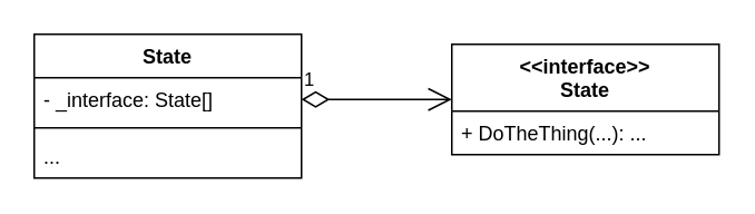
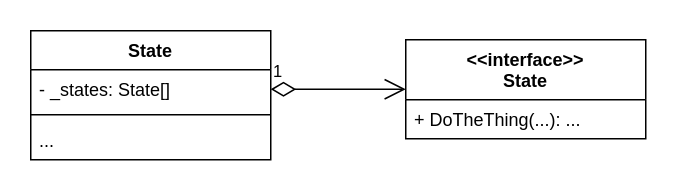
  <mxCell id="0" />
  <mxCell id="1" parent="0" />
  <mxCell id="2" value="State" style="swimlane;fontStyle=1;align=center;verticalAlign=top;childLayout=stackLayout;horizontal=1;startSize=26;horizontalStack=0;resizeParent=1;resizeParentMax=0;resizeLast=0;collapsible=1;marginBottom=0;" vertex="1" parent="1"><mxGeometry x="20" y="20" width="160" height="86" as="geometry" /></mxCell>
- <mxCell id="3" value="- _interface: State[]" style="text;strokeColor=none;fillColor=none;align=left;verticalAlign=top;spacingLeft=4;spacingRight=4;overflow=hidden;rotatable=0;points=[[0,0.5],[1,0.5]];portConstraint=eastwest;" vertex="1" parent="2"><mxGeometry y="26" width="160" height="26" as="geometry" /></mxCell>
+ <mxCell id="3" value="- _states: State[]" style="text;strokeColor=none;fillColor=none;align=left;verticalAlign=top;spacingLeft=4;spacingRight=4;overflow=hidden;rotatable=0;points=[[0,0.5],[1,0.5]];portConstraint=eastwest;" vertex="1" parent="2"><mxGeometry y="26" width="160" height="26" as="geometry" /></mxCell>
  <mxCell id="4" value="" style="line;strokeWidth=1;fillColor=none;align=left;verticalAlign=middle;spacingTop=-1;spacingLeft=3;spacingRight=3;rotatable=0;labelPosition=right;points=[];portConstraint=eastwest;" vertex="1" parent="2"><mxGeometry y="52" width="160" height="8" as="geometry" /></mxCell>
  <mxCell id="5" value="..." style="text;strokeColor=none;fillColor=none;align=left;verticalAlign=top;spacingLeft=4;spacingRight=4;overflow=hidden;rotatable=0;points=[[0,0.5],[1,0.5]];portConstraint=eastwest;" vertex="1" parent="2"><mxGeometry y="60" width="160" height="26" as="geometry" /></mxCell>
  <mxCell id="6" value="1" style="endArrow=open;html=1;endSize=12;startArrow=diamondThin;startSize=14;startFill=0;edgeStyle=orthogonalEdgeStyle;align=left;verticalAlign=bottom;exitX=1;exitY=0.5;exitDx=0;exitDy=0;entryX=0;entryY=0.5;entryDx=0;entryDy=0;" edge="1" parent="1" source="3" target="7"><mxGeometry x="-1" y="3" relative="1" as="geometry"><mxPoint x="270" y="330" as="sourcePoint" /><mxPoint x="430" y="330" as="targetPoint" /></mxGeometry></mxCell>
  <mxCell id="7" value="&lt;&lt;interface&gt;&gt;&#10;State" style="swimlane;fontStyle=1;align=center;verticalAlign=top;childLayout=stackLayout;horizontal=1;startSize=40;horizontalStack=0;resizeParent=1;resizeParentMax=0;resizeLast=0;collapsible=1;marginBottom=0;" vertex="1" parent="1"><mxGeometry x="270" y="26" width="160" height="66" as="geometry" /></mxCell>
  <mxCell id="8" value="+ DoTheThing(...): ..." style="text;strokeColor=none;fillColor=none;align=left;verticalAlign=top;spacingLeft=4;spacingRight=4;overflow=hidden;rotatable=0;points=[[0,0.5],[1,0.5]];portConstraint=eastwest;" vertex="1" parent="7"><mxGeometry y="40" width="160" height="26" as="geometry" /></mxCell>
